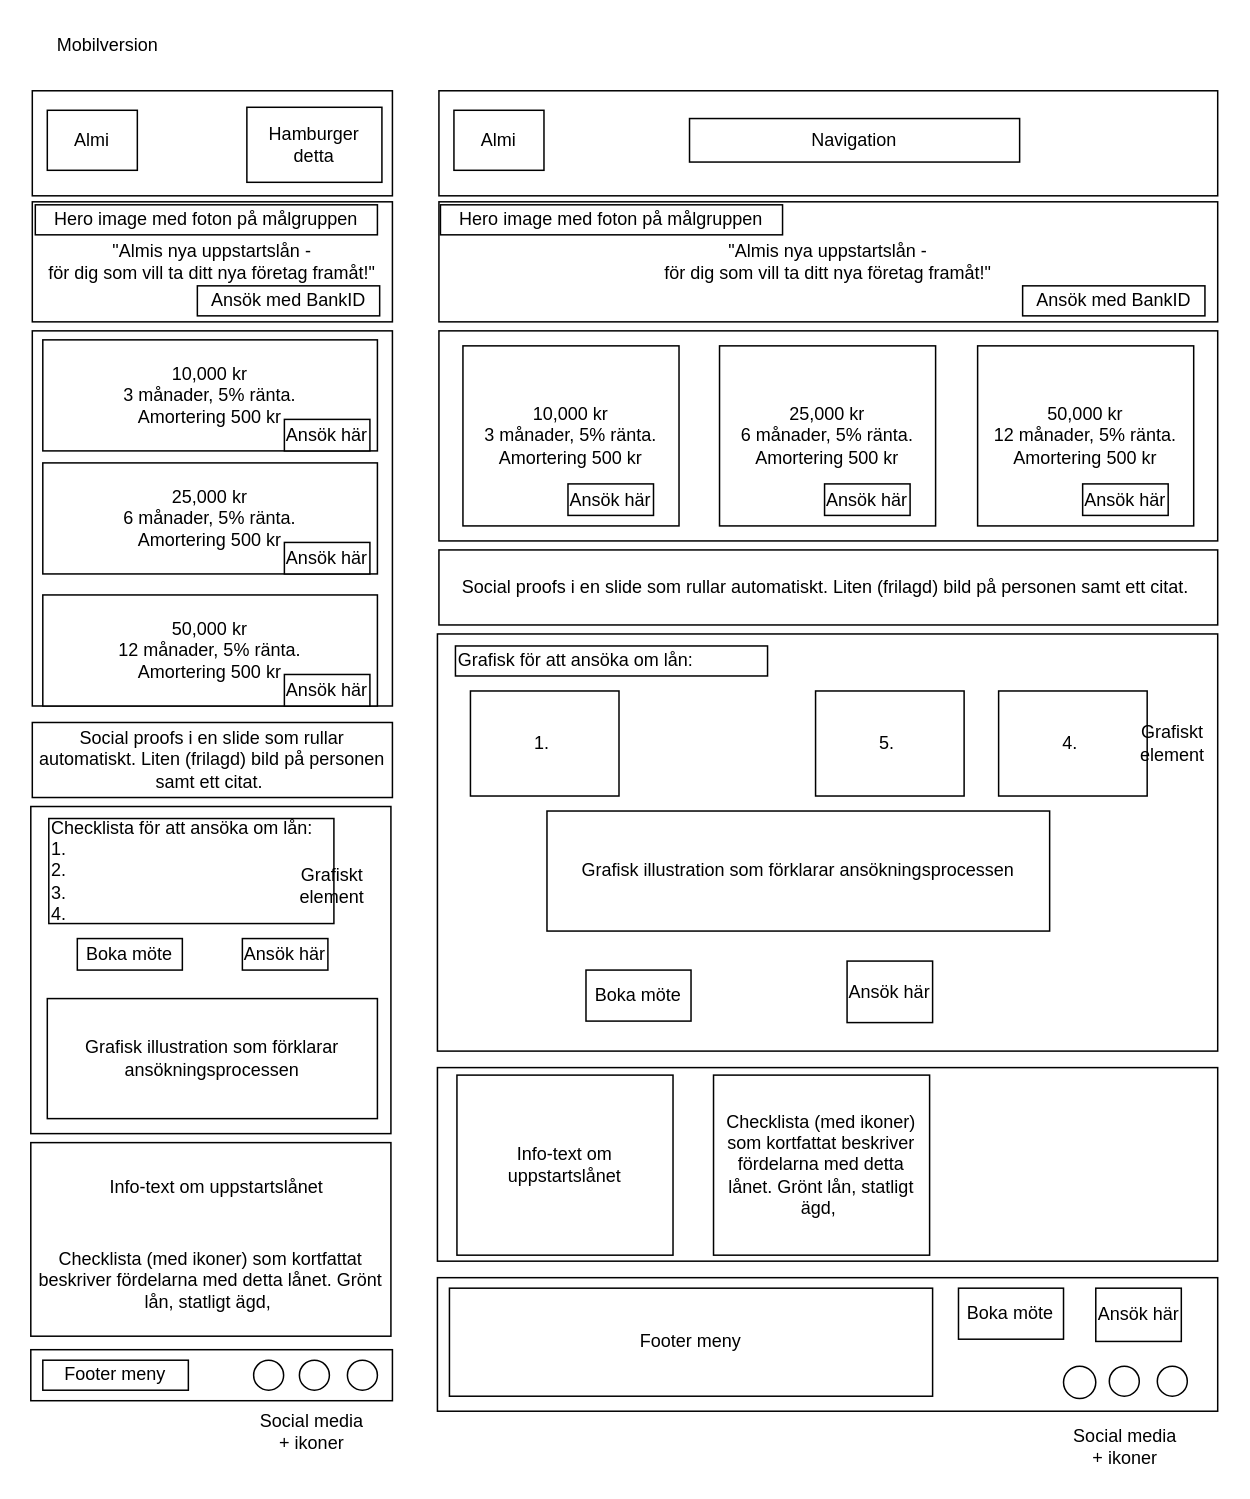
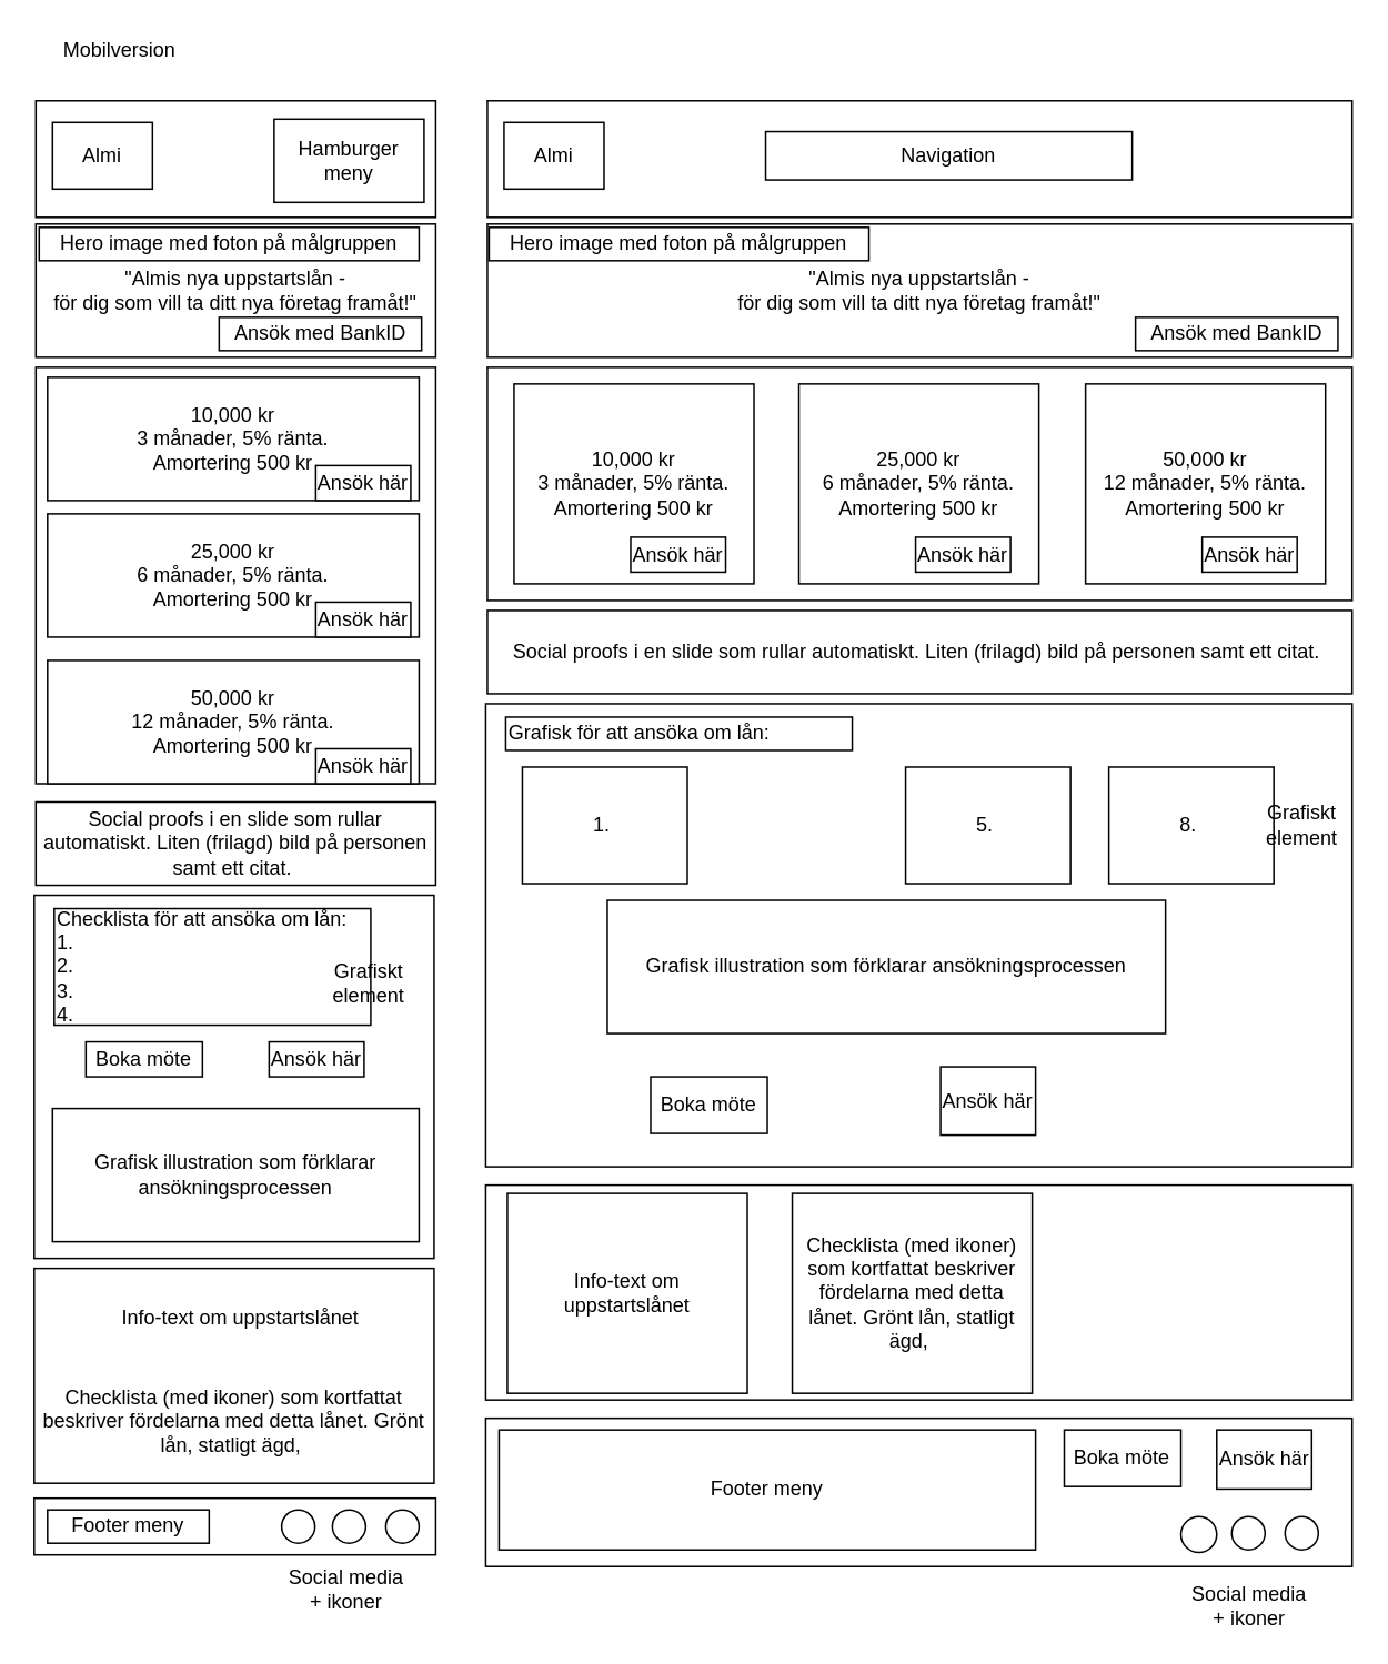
  <mxCell id="0" />
  <mxCell id="1" parent="0" />
  <mxCell id="2" value="" style="rounded=0;whiteSpace=wrap;html=1;" vertex="1" parent="1"><mxGeometry x="21" y="60" width="240" height="70" as="geometry" /></mxCell>
  <mxCell id="3" value="&quot;Almis nya uppstartslån -&lt;br&gt;för dig som vill ta ditt nya företag framåt!&quot;" style="rounded=0;whiteSpace=wrap;html=1;" vertex="1" parent="1"><mxGeometry x="21" y="134" width="240" height="80" as="geometry" /></mxCell>
  <mxCell id="4" value="Almi" style="rounded=0;whiteSpace=wrap;html=1;" vertex="1" parent="1"><mxGeometry x="31" y="73" width="60" height="40" as="geometry" /></mxCell>
- <mxCell id="5" value="Hamburger&lt;br&gt;detta" style="rounded=0;whiteSpace=wrap;html=1;" vertex="1" parent="1"><mxGeometry x="164" y="71" width="90" height="50" as="geometry" /></mxCell>
+ <mxCell id="5" value="Hamburger&lt;br&gt;meny" style="rounded=0;whiteSpace=wrap;html=1;" vertex="1" parent="1"><mxGeometry x="164" y="71" width="90" height="50" as="geometry" /></mxCell>
  <mxCell id="6" value="Mobilversion" style="text;html=1;align=center;verticalAlign=middle;resizable=0;points=[];autosize=1;strokeColor=none;fillColor=none;" vertex="1" parent="1"><mxGeometry x="31" y="20" width="80" height="20" as="geometry" /></mxCell>
  <mxCell id="7" value="Hero image med foton på målgruppen" style="rounded=0;whiteSpace=wrap;html=1;" vertex="1" parent="1"><mxGeometry x="23" y="136" width="228" height="20" as="geometry" /></mxCell>
  <mxCell id="8" value="" style="rounded=0;whiteSpace=wrap;html=1;" vertex="1" parent="1"><mxGeometry x="21" y="220" width="240" height="250" as="geometry" /></mxCell>
  <mxCell id="9" value="Social proofs i en slide som rullar automatiskt. Liten (frilagd) bild på personen samt ett citat.&amp;nbsp;" style="rounded=0;whiteSpace=wrap;html=1;align=center;" vertex="1" parent="1"><mxGeometry x="21" y="481" width="240" height="50" as="geometry" /></mxCell>
  <mxCell id="10" value="10,000 kr&lt;br&gt;3 månader, 5% ränta.&lt;br&gt;Amortering 500 kr" style="rounded=0;whiteSpace=wrap;html=1;" vertex="1" parent="1"><mxGeometry x="28" y="226" width="223" height="74" as="geometry" /></mxCell>
  <mxCell id="11" value="Ansök här" style="rounded=0;whiteSpace=wrap;html=1;" vertex="1" parent="1"><mxGeometry x="189" y="279" width="57" height="21" as="geometry" /></mxCell>
  <mxCell id="12" value="&lt;div&gt;&lt;br&gt;&lt;/div&gt;" style="rounded=0;whiteSpace=wrap;html=1;align=center;" vertex="1" parent="1"><mxGeometry x="20" y="537" width="240" height="218" as="geometry" /></mxCell>
  <mxCell id="13" value="Grafisk illustration som förklarar ansökningsprocessen" style="rounded=0;whiteSpace=wrap;html=1;" vertex="1" parent="1"><mxGeometry x="31" y="665" width="220" height="80" as="geometry" /></mxCell>
  <mxCell id="14" value="Checklista för att ansöka om lån:&lt;br&gt;1.&lt;br&gt;2.&amp;nbsp;&lt;br&gt;3.&amp;nbsp;&lt;br&gt;4.&amp;nbsp;" style="rounded=0;whiteSpace=wrap;html=1;align=left;" vertex="1" parent="1"><mxGeometry x="32" y="545" width="190" height="70" as="geometry" /></mxCell>
  <mxCell id="15" value="Ansök här" style="rounded=0;whiteSpace=wrap;html=1;" vertex="1" parent="1"><mxGeometry x="161" y="625" width="57" height="21" as="geometry" /></mxCell>
  <mxCell id="16" value="" style="rounded=0;whiteSpace=wrap;html=1;" vertex="1" parent="1"><mxGeometry x="20" y="761" width="240" height="129" as="geometry" /></mxCell>
  <mxCell id="17" value="" style="rounded=0;whiteSpace=wrap;html=1;" vertex="1" parent="1"><mxGeometry x="20" y="899" width="241" height="34" as="geometry" /></mxCell>
  <mxCell id="18" value="Footer meny" style="rounded=0;whiteSpace=wrap;html=1;" vertex="1" parent="1"><mxGeometry x="28" y="906" width="97" height="20" as="geometry" /></mxCell>
  <mxCell id="19" value="" style="ellipse;whiteSpace=wrap;html=1;aspect=fixed;" vertex="1" parent="1"><mxGeometry x="168.5" y="906" width="20" height="20" as="geometry" /></mxCell>
  <mxCell id="20" value="" style="ellipse;whiteSpace=wrap;html=1;aspect=fixed;" vertex="1" parent="1"><mxGeometry x="199" y="906" width="20" height="20" as="geometry" /></mxCell>
  <mxCell id="21" value="" style="ellipse;whiteSpace=wrap;html=1;aspect=fixed;" vertex="1" parent="1"><mxGeometry x="231" y="906" width="20" height="20" as="geometry" /></mxCell>
  <mxCell id="22" value="Social media&lt;br&gt;+ ikoner" style="text;html=1;strokeColor=none;fillColor=none;align=center;verticalAlign=middle;whiteSpace=wrap;rounded=0;" vertex="1" parent="1"><mxGeometry x="164" y="940" width="87" height="27" as="geometry" /></mxCell>
  <mxCell id="23" value="Ansök med BankID" style="rounded=0;whiteSpace=wrap;html=1;" vertex="1" parent="1"><mxGeometry x="131" y="190" width="121.5" height="20" as="geometry" /></mxCell>
  <mxCell id="24" value="Boka möte" style="rounded=0;whiteSpace=wrap;html=1;" vertex="1" parent="1"><mxGeometry x="51" y="625" width="70" height="21" as="geometry" /></mxCell>
  <mxCell id="25" value="" style="rounded=0;whiteSpace=wrap;html=1;" vertex="1" parent="1"><mxGeometry x="292" y="60" width="519" height="70" as="geometry" /></mxCell>
  <mxCell id="26" value="&quot;Almis nya uppstartslån -&lt;br&gt;för dig som vill ta ditt nya företag framåt!&quot;" style="rounded=0;whiteSpace=wrap;html=1;" vertex="1" parent="1"><mxGeometry x="292" y="134" width="519" height="80" as="geometry" /></mxCell>
  <mxCell id="27" value="Almi" style="rounded=0;whiteSpace=wrap;html=1;" vertex="1" parent="1"><mxGeometry x="302" y="73" width="60" height="40" as="geometry" /></mxCell>
  <mxCell id="28" value="Navigation" style="rounded=0;whiteSpace=wrap;html=1;" vertex="1" parent="1"><mxGeometry x="459" y="78.5" width="220" height="29" as="geometry" /></mxCell>
  <mxCell id="29" value="" style="rounded=0;whiteSpace=wrap;html=1;" vertex="1" parent="1"><mxGeometry x="292" y="220" width="519" height="140" as="geometry" /></mxCell>
  <mxCell id="30" value="&lt;span&gt;Social proofs i en slide som rullar automatiskt. Liten (frilagd) bild på personen samt ett citat.&amp;nbsp;&lt;/span&gt;" style="rounded=0;whiteSpace=wrap;html=1;align=center;" vertex="1" parent="1"><mxGeometry x="292" y="366" width="519" height="50" as="geometry" /></mxCell>
  <mxCell id="31" value="50,000 kr&lt;br&gt;12 månader, 5% ränta.&lt;br&gt;Amortering 500 kr" style="rounded=0;whiteSpace=wrap;html=1;" vertex="1" parent="1"><mxGeometry x="651" y="230" width="144" height="120" as="geometry" /></mxCell>
  <mxCell id="32" value="Ansök här" style="rounded=0;whiteSpace=wrap;html=1;" vertex="1" parent="1"><mxGeometry x="721" y="322" width="57" height="21" as="geometry" /></mxCell>
  <mxCell id="33" value="&lt;div&gt;&lt;br&gt;&lt;/div&gt;" style="rounded=0;whiteSpace=wrap;html=1;align=center;" vertex="1" parent="1"><mxGeometry x="291" y="422" width="520" height="278" as="geometry" /></mxCell>
  <mxCell id="34" value="Grafisk illustration som förklarar ansökningsprocessen" style="rounded=0;whiteSpace=wrap;html=1;" vertex="1" parent="1"><mxGeometry x="364" y="540" width="335" height="80" as="geometry" /></mxCell>
  <mxCell id="35" value="Grafisk för att ansöka om lån:&amp;nbsp;" style="rounded=0;whiteSpace=wrap;html=1;align=left;" vertex="1" parent="1"><mxGeometry x="303" y="430" width="208" height="20" as="geometry" /></mxCell>
  <mxCell id="36" value="Ansök här" style="rounded=0;whiteSpace=wrap;html=1;" vertex="1" parent="1"><mxGeometry x="564" y="640" width="57" height="41" as="geometry" /></mxCell>
  <mxCell id="37" value="" style="rounded=0;whiteSpace=wrap;html=1;" vertex="1" parent="1"><mxGeometry x="291" y="711" width="520" height="129" as="geometry" /></mxCell>
  <mxCell id="38" value="" style="rounded=0;whiteSpace=wrap;html=1;" vertex="1" parent="1"><mxGeometry x="291" y="851" width="520" height="89" as="geometry" /></mxCell>
  <mxCell id="39" value="Footer meny" style="rounded=0;whiteSpace=wrap;html=1;" vertex="1" parent="1"><mxGeometry x="299" y="858" width="322" height="72" as="geometry" /></mxCell>
  <mxCell id="40" value="" style="ellipse;whiteSpace=wrap;html=1;aspect=fixed;" vertex="1" parent="1"><mxGeometry x="708.25" y="910" width="21.5" height="21.5" as="geometry" /></mxCell>
  <mxCell id="41" value="" style="ellipse;whiteSpace=wrap;html=1;aspect=fixed;" vertex="1" parent="1"><mxGeometry x="738.75" y="910" width="20" height="20" as="geometry" /></mxCell>
  <mxCell id="42" value="" style="ellipse;whiteSpace=wrap;html=1;aspect=fixed;" vertex="1" parent="1"><mxGeometry x="770.75" y="910" width="20" height="20" as="geometry" /></mxCell>
  <mxCell id="43" value="Boka möte" style="rounded=0;whiteSpace=wrap;html=1;" vertex="1" parent="1"><mxGeometry x="390" y="646" width="70" height="34" as="geometry" /></mxCell>
  <mxCell id="44" value="10,000 kr&lt;br&gt;3 månader, 5% ränta.&lt;br&gt;Amortering 500 kr" style="rounded=0;whiteSpace=wrap;html=1;" vertex="1" parent="1"><mxGeometry x="308" y="230" width="144" height="120" as="geometry" /></mxCell>
  <mxCell id="45" value="Ansök här" style="rounded=0;whiteSpace=wrap;html=1;" vertex="1" parent="1"><mxGeometry x="378" y="322" width="57" height="21" as="geometry" /></mxCell>
  <mxCell id="46" value="25,000 kr&lt;br&gt;6 månader, 5% ränta.&lt;br&gt;Amortering 500 kr" style="rounded=0;whiteSpace=wrap;html=1;" vertex="1" parent="1"><mxGeometry x="479" y="230" width="144" height="120" as="geometry" /></mxCell>
  <mxCell id="47" value="Ansök här" style="rounded=0;whiteSpace=wrap;html=1;" vertex="1" parent="1"><mxGeometry x="549" y="322" width="57" height="21" as="geometry" /></mxCell>
  <mxCell id="48" value="1.&amp;nbsp;" style="rounded=0;whiteSpace=wrap;html=1;" vertex="1" parent="1"><mxGeometry x="313" y="460" width="99" height="70" as="geometry" /></mxCell>
  <mxCell id="49" value="5.&amp;nbsp;" style="rounded=0;whiteSpace=wrap;html=1;" vertex="1" parent="1"><mxGeometry x="543" y="460" width="99" height="70" as="geometry" /></mxCell>
- <mxCell id="50" value="4.&amp;nbsp;" style="rounded=0;whiteSpace=wrap;html=1;" vertex="1" parent="1"><mxGeometry x="665" y="460" width="99" height="70" as="geometry" /></mxCell>
+ <mxCell id="50" value="8.&amp;nbsp;" style="rounded=0;whiteSpace=wrap;html=1;" vertex="1" parent="1"><mxGeometry x="665" y="460" width="99" height="70" as="geometry" /></mxCell>
  <mxCell id="51" value="Info-text om uppstartslånet" style="rounded=0;whiteSpace=wrap;html=1;" vertex="1" parent="1"><mxGeometry x="304" y="716" width="144" height="120" as="geometry" /></mxCell>
  <mxCell id="52" value="Checklista (med ikoner) som kortfattat beskriver fördelarna med detta lånet. Grönt lån, statligt ägd,&amp;nbsp;" style="rounded=0;whiteSpace=wrap;html=1;" vertex="1" parent="1"><mxGeometry x="475" y="716" width="144" height="120" as="geometry" /></mxCell>
  <mxCell id="53" value="Boka möte" style="rounded=0;whiteSpace=wrap;html=1;" vertex="1" parent="1"><mxGeometry x="638.25" y="858" width="70" height="34" as="geometry" /></mxCell>
  <mxCell id="54" value="Ansök här" style="rounded=0;whiteSpace=wrap;html=1;" vertex="1" parent="1"><mxGeometry x="729.75" y="858" width="57" height="35.5" as="geometry" /></mxCell>
  <mxCell id="55" value="25,000 kr&lt;br&gt;6 månader, 5% ränta.&lt;br&gt;Amortering 500 kr" style="rounded=0;whiteSpace=wrap;html=1;" vertex="1" parent="1"><mxGeometry x="28" y="308" width="223" height="74" as="geometry" /></mxCell>
  <mxCell id="56" value="Ansök här" style="rounded=0;whiteSpace=wrap;html=1;" vertex="1" parent="1"><mxGeometry x="189" y="361" width="57" height="21" as="geometry" /></mxCell>
  <mxCell id="57" value="50,000 kr&lt;br&gt;12 månader, 5% ränta.&lt;br&gt;Amortering 500 kr" style="rounded=0;whiteSpace=wrap;html=1;" vertex="1" parent="1"><mxGeometry x="28" y="396" width="223" height="74" as="geometry" /></mxCell>
  <mxCell id="58" value="Ansök här" style="rounded=0;whiteSpace=wrap;html=1;" vertex="1" parent="1"><mxGeometry x="189" y="449" width="57" height="21" as="geometry" /></mxCell>
  <mxCell id="59" value="Ansök med BankID" style="rounded=0;whiteSpace=wrap;html=1;" vertex="1" parent="1"><mxGeometry x="681" y="190" width="121.5" height="20" as="geometry" /></mxCell>
  <mxCell id="60" value="Info-text om uppstartslånet" style="text;html=1;strokeColor=none;fillColor=none;align=center;verticalAlign=middle;whiteSpace=wrap;rounded=0;" vertex="1" parent="1"><mxGeometry x="69" y="761" width="150" height="59" as="geometry" /></mxCell>
  <mxCell id="61" value="Checklista (med ikoner) som kortfattat beskriver fördelarna med detta lånet. Grönt lån, statligt ägd,&amp;nbsp;" style="text;html=1;strokeColor=none;fillColor=none;align=center;verticalAlign=middle;whiteSpace=wrap;rounded=0;" vertex="1" parent="1"><mxGeometry x="20" y="810" width="240" height="86" as="geometry" /></mxCell>
  <mxCell id="62" value="Hero image med foton på målgruppen" style="rounded=0;whiteSpace=wrap;html=1;" vertex="1" parent="1"><mxGeometry x="293" y="136" width="228" height="20" as="geometry" /></mxCell>
  <mxCell id="63" value="Grafiskt element" style="text;html=1;strokeColor=none;fillColor=none;align=center;verticalAlign=middle;whiteSpace=wrap;rounded=0;" vertex="1" parent="1"><mxGeometry x="191" y="575" width="60" height="30" as="geometry" /></mxCell>
  <mxCell id="64" value="Grafiskt element" style="text;html=1;strokeColor=none;fillColor=none;align=center;verticalAlign=middle;whiteSpace=wrap;rounded=0;" vertex="1" parent="1"><mxGeometry x="751" y="480" width="60" height="30" as="geometry" /></mxCell>
  <mxCell id="65" value="Social media&lt;br&gt;+ ikoner" style="text;html=1;strokeColor=none;fillColor=none;align=center;verticalAlign=middle;whiteSpace=wrap;rounded=0;" vertex="1" parent="1"><mxGeometry x="706" y="950" width="87" height="27" as="geometry" /></mxCell>
